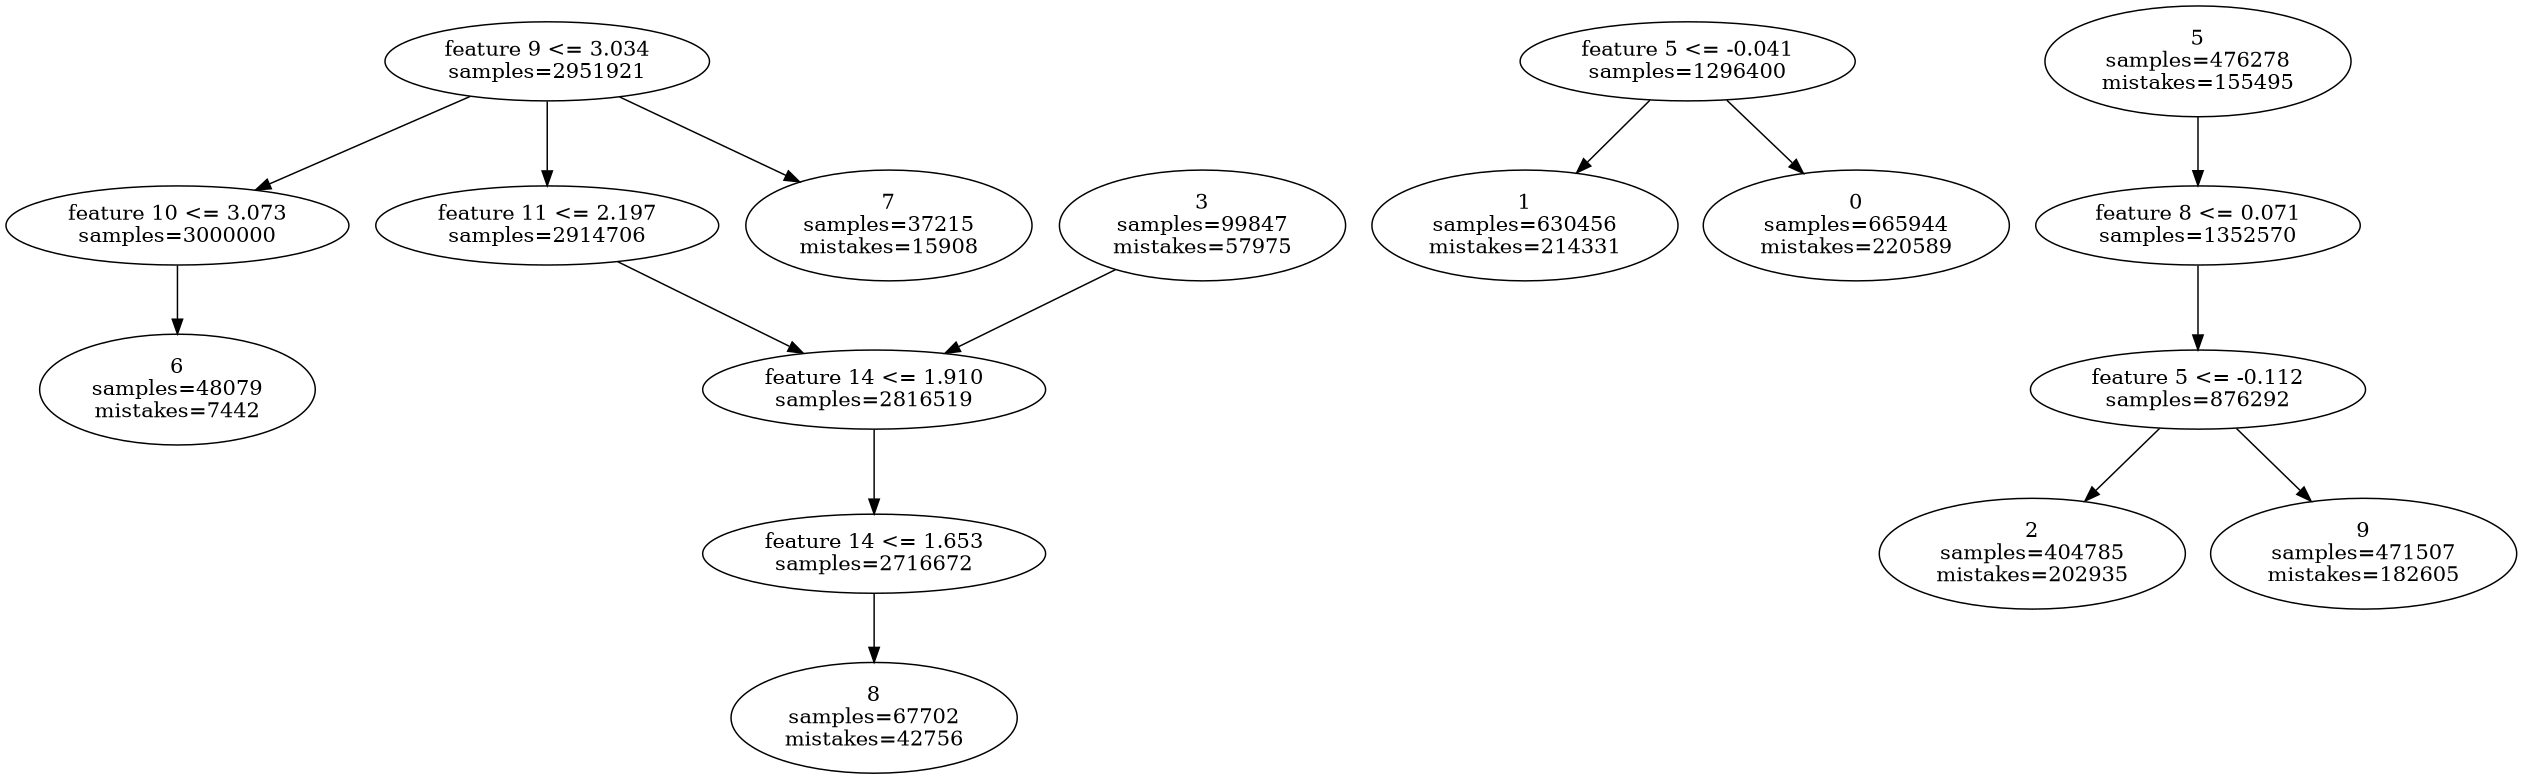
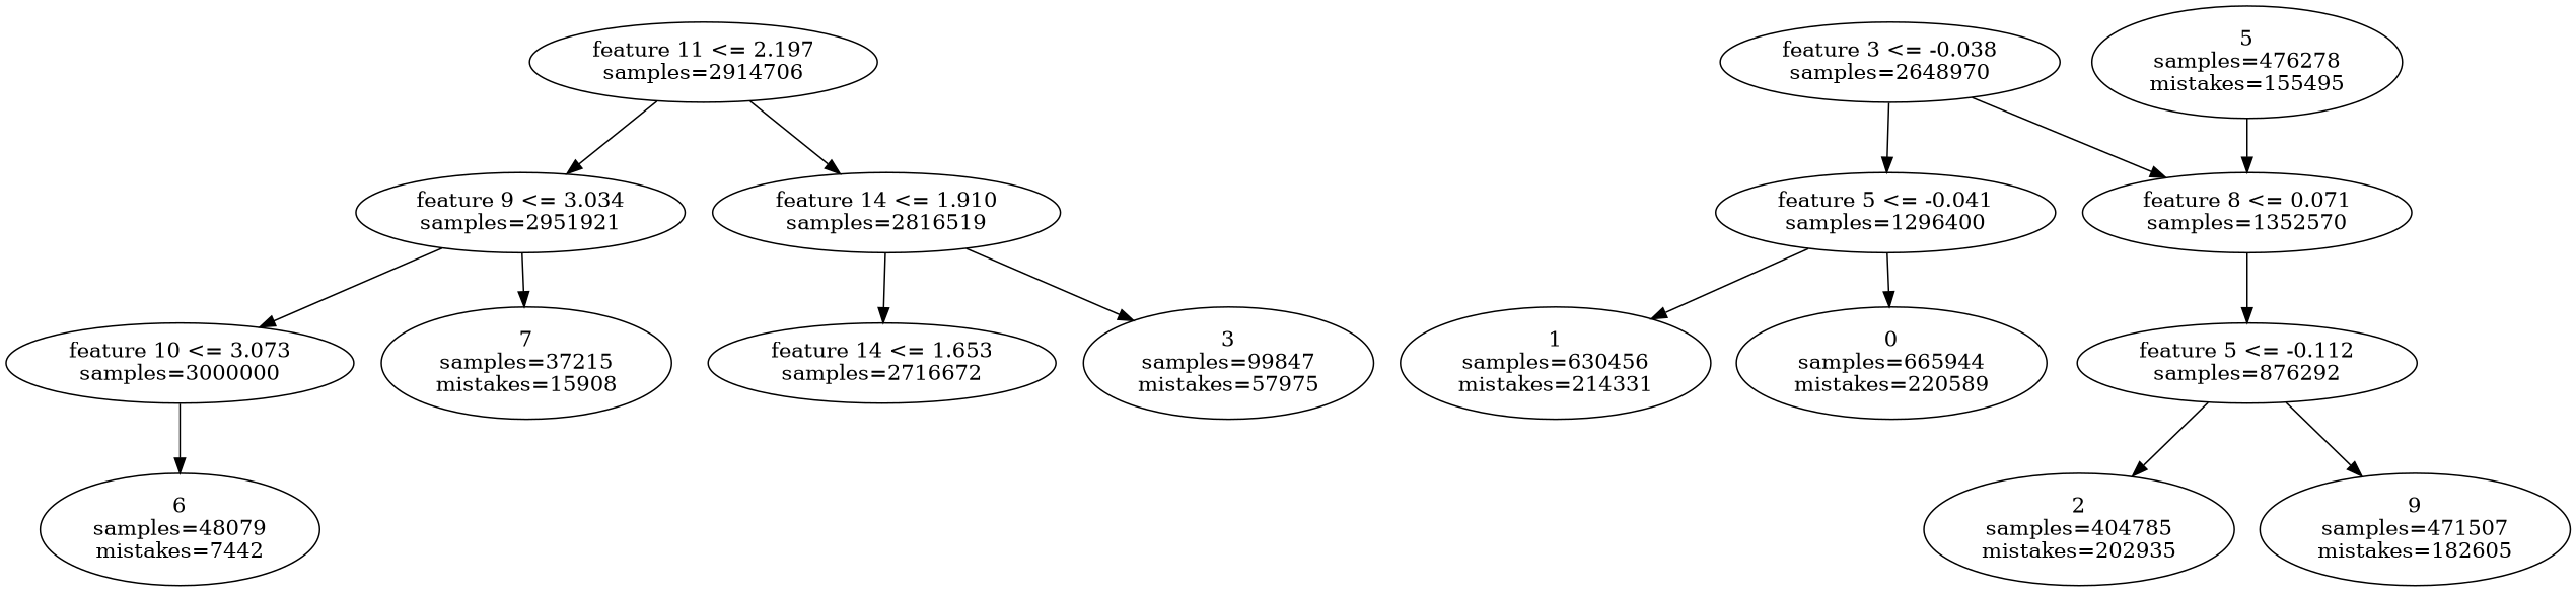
  digraph {
    n1 [label="feature 10 <= 3.073\nsamples=\3000000"]
    n2 [label="6\nsamples=\48079\nmistakes=\7442"]
    n3 [label="feature 9 <= 3.034\nsamples=\2951921"]
    n4 [label="feature 11 <= 2.197\nsamples=\2914706"]
    n5 [label="7\nsamples=\37215\nmistakes=\15908"]
    n6 [label="feature 14 <= 1.910\nsamples=\2816519"]
    n7 [label="feature 14 <= 1.653\nsamples=\2716672"]
    n8 [label="3\nsamples=\99847\nmistakes=\57975"]
-   n9 [label="8\nsamples=\67702\nmistakes=\42756"]
+   n10 [label="feature 3 <= -0.038\nsamples=\2648970"]
    n11 [label="feature 5 <= -0.041\nsamples=\1296400"]
    n12 [label="feature 8 <= 0.071\nsamples=\1352570"]
    n13 [label="1\nsamples=\630456\nmistakes=\214331"]
    n14 [label="0\nsamples=\665944\nmistakes=\220589"]
    n15 [label="feature 5 <= -0.112\nsamples=\876292"]
    n16 [label="2\nsamples=\404785\nmistakes=\202935"]
    n17 [label="9\nsamples=\471507\nmistakes=\182605"]
    n18 [label="5\nsamples=\476278\nmistakes=\155495"]
    n1 -> n2
    n3 -> n1
-   n3 -> n4
+   n4 -> n3
    n3 -> n5
    n4 -> n6
    n6 -> n7
-   n8 -> n6
-   n7 -> n9
+   n6 -> n8
+   n10 -> n11
+   n10 -> n12
    n11 -> n13
    n11 -> n14
    n12 -> n15
    n15 -> n16
    n15 -> n17
    n18 -> n12
  }
